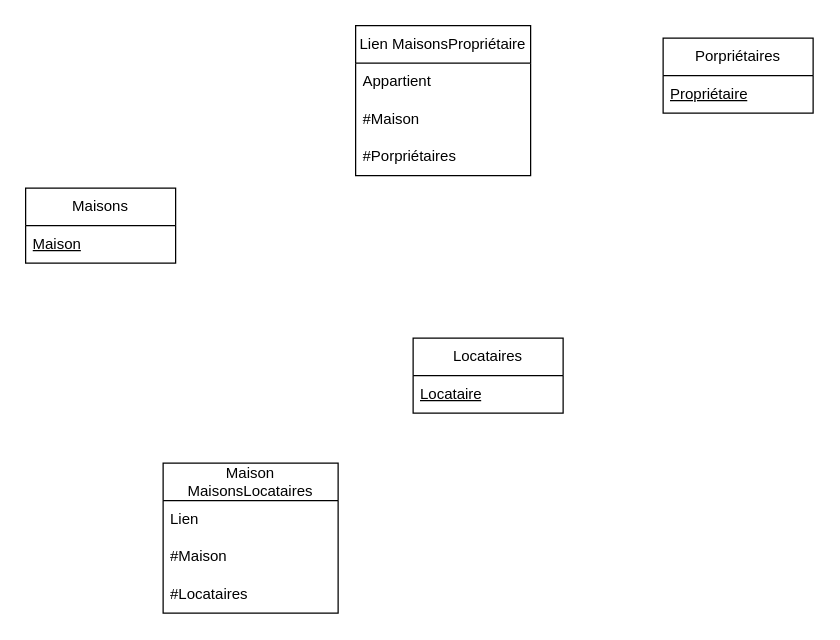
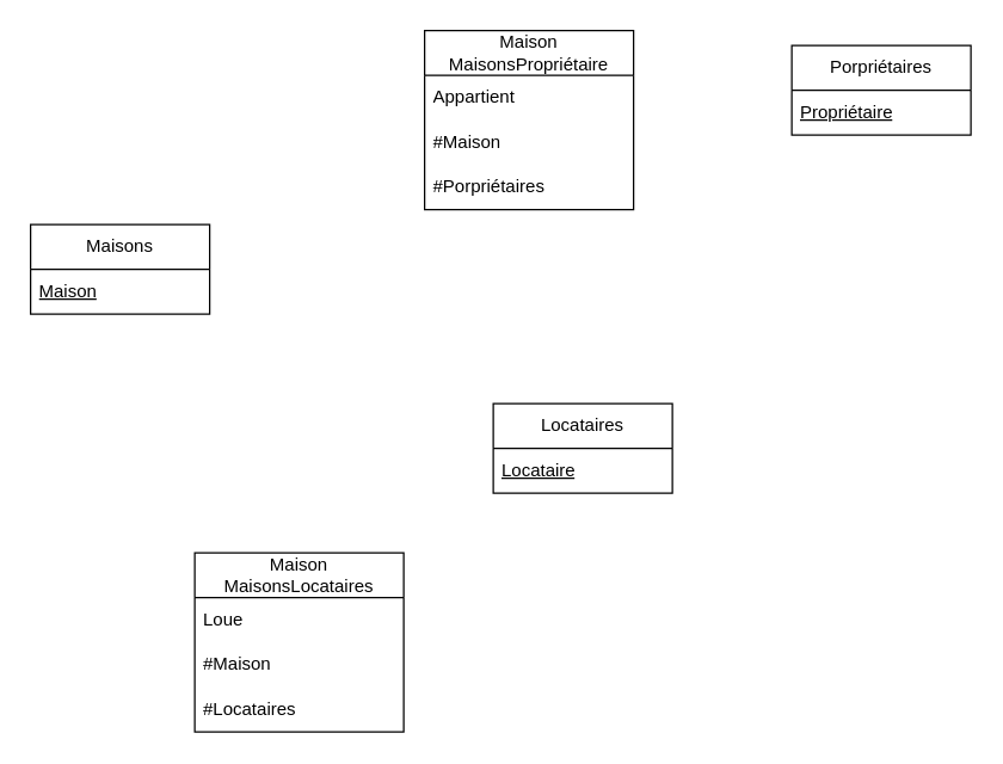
  <mxCell id="0" />
  <mxCell id="1" parent="0" />
  <mxCell id="2" value="Locataires" style="swimlane;fontStyle=0;childLayout=stackLayout;horizontal=1;startSize=30;horizontalStack=0;resizeParent=1;resizeParentMax=0;resizeLast=0;collapsible=1;marginBottom=0;whiteSpace=wrap;html=1;" vertex="1" parent="1"><mxGeometry x="330" y="270" width="120" height="60" as="geometry" /></mxCell>
  <mxCell id="3" value="&lt;u&gt;Locataire&lt;/u&gt;" style="text;strokeColor=none;fillColor=none;align=left;verticalAlign=middle;spacingLeft=4;spacingRight=4;overflow=hidden;points=[[0,0.5],[1,0.5]];portConstraint=eastwest;rotatable=0;whiteSpace=wrap;html=1;" vertex="1" parent="2"><mxGeometry y="30" width="120" height="30" as="geometry" /></mxCell>
  <mxCell id="4" value="Porpriétaires" style="swimlane;fontStyle=0;childLayout=stackLayout;horizontal=1;startSize=30;horizontalStack=0;resizeParent=1;resizeParentMax=0;resizeLast=0;collapsible=1;marginBottom=0;whiteSpace=wrap;html=1;" vertex="1" parent="1"><mxGeometry x="530" y="30" width="120" height="60" as="geometry" /></mxCell>
  <mxCell id="5" value="&lt;u&gt;Propriétaire&lt;/u&gt;" style="text;strokeColor=none;fillColor=none;align=left;verticalAlign=middle;spacingLeft=4;spacingRight=4;overflow=hidden;points=[[0,0.5],[1,0.5]];portConstraint=eastwest;rotatable=0;whiteSpace=wrap;html=1;" vertex="1" parent="4"><mxGeometry y="30" width="120" height="30" as="geometry" /></mxCell>
  <mxCell id="6" value="Maisons" style="swimlane;fontStyle=0;childLayout=stackLayout;horizontal=1;startSize=30;horizontalStack=0;resizeParent=1;resizeParentMax=0;resizeLast=0;collapsible=1;marginBottom=0;whiteSpace=wrap;html=1;" vertex="1" parent="1"><mxGeometry x="20" y="150" width="120" height="60" as="geometry" /></mxCell>
  <mxCell id="7" value="&lt;u&gt;Maison&lt;/u&gt;" style="text;strokeColor=none;fillColor=none;align=left;verticalAlign=middle;spacingLeft=4;spacingRight=4;overflow=hidden;points=[[0,0.5],[1,0.5]];portConstraint=eastwest;rotatable=0;whiteSpace=wrap;html=1;" vertex="1" parent="6"><mxGeometry y="30" width="120" height="30" as="geometry" /></mxCell>
  <mxCell id="8" value="Maison MaisonsLocataires" style="swimlane;fontStyle=0;childLayout=stackLayout;horizontal=1;startSize=30;horizontalStack=0;resizeParent=1;resizeParentMax=0;resizeLast=0;collapsible=1;marginBottom=0;whiteSpace=wrap;html=1;" vertex="1" parent="1"><mxGeometry x="130" y="370" width="140" height="120" as="geometry" /></mxCell>
- <mxCell id="9" value="Lien" style="text;strokeColor=none;fillColor=none;align=left;verticalAlign=middle;spacingLeft=4;spacingRight=4;overflow=hidden;points=[[0,0.5],[1,0.5]];portConstraint=eastwest;rotatable=0;whiteSpace=wrap;html=1;" vertex="1" parent="8"><mxGeometry y="30" width="140" height="30" as="geometry" /></mxCell>
+ <mxCell id="9" value="Loue" style="text;strokeColor=none;fillColor=none;align=left;verticalAlign=middle;spacingLeft=4;spacingRight=4;overflow=hidden;points=[[0,0.5],[1,0.5]];portConstraint=eastwest;rotatable=0;whiteSpace=wrap;html=1;" vertex="1" parent="8"><mxGeometry y="30" width="140" height="30" as="geometry" /></mxCell>
  <mxCell id="10" value="#Maison" style="text;strokeColor=none;fillColor=none;align=left;verticalAlign=middle;spacingLeft=4;spacingRight=4;overflow=hidden;points=[[0,0.5],[1,0.5]];portConstraint=eastwest;rotatable=0;whiteSpace=wrap;html=1;" vertex="1" parent="8"><mxGeometry y="60" width="140" height="30" as="geometry" /></mxCell>
  <mxCell id="11" value="#Locataires" style="text;strokeColor=none;fillColor=none;align=left;verticalAlign=middle;spacingLeft=4;spacingRight=4;overflow=hidden;points=[[0,0.5],[1,0.5]];portConstraint=eastwest;rotatable=0;whiteSpace=wrap;html=1;" vertex="1" parent="8"><mxGeometry y="90" width="140" height="30" as="geometry" /></mxCell>
- <mxCell id="12" value="Lien MaisonsPropriétaire" style="swimlane;fontStyle=0;childLayout=stackLayout;horizontal=1;startSize=30;horizontalStack=0;resizeParent=1;resizeParentMax=0;resizeLast=0;collapsible=1;marginBottom=0;whiteSpace=wrap;html=1;" vertex="1" parent="1"><mxGeometry x="284" y="20" width="140" height="120" as="geometry" /></mxCell>
+ <mxCell id="12" value="Maison MaisonsPropriétaire" style="swimlane;fontStyle=0;childLayout=stackLayout;horizontal=1;startSize=30;horizontalStack=0;resizeParent=1;resizeParentMax=0;resizeLast=0;collapsible=1;marginBottom=0;whiteSpace=wrap;html=1;" vertex="1" parent="1"><mxGeometry x="284" y="20" width="140" height="120" as="geometry" /></mxCell>
  <mxCell id="13" value="Appartient" style="text;strokeColor=none;fillColor=none;align=left;verticalAlign=middle;spacingLeft=4;spacingRight=4;overflow=hidden;points=[[0,0.5],[1,0.5]];portConstraint=eastwest;rotatable=0;whiteSpace=wrap;html=1;" vertex="1" parent="12"><mxGeometry y="30" width="140" height="30" as="geometry" /></mxCell>
  <mxCell id="14" value="#Maison" style="text;strokeColor=none;fillColor=none;align=left;verticalAlign=middle;spacingLeft=4;spacingRight=4;overflow=hidden;points=[[0,0.5],[1,0.5]];portConstraint=eastwest;rotatable=0;whiteSpace=wrap;html=1;" vertex="1" parent="12"><mxGeometry y="60" width="140" height="30" as="geometry" /></mxCell>
  <mxCell id="15" value="#Porpriétaires" style="text;strokeColor=none;fillColor=none;align=left;verticalAlign=middle;spacingLeft=4;spacingRight=4;overflow=hidden;points=[[0,0.5],[1,0.5]];portConstraint=eastwest;rotatable=0;whiteSpace=wrap;html=1;" vertex="1" parent="12"><mxGeometry y="90" width="140" height="30" as="geometry" /></mxCell>
